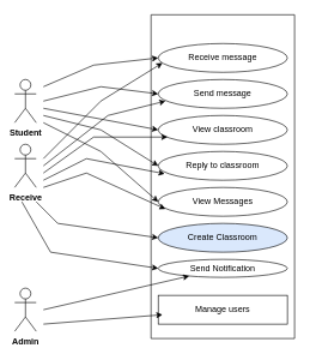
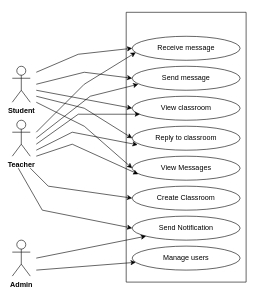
  <mxCell id="0" />
  <mxCell id="1" parent="0" />
  <mxCell id="2" value="" style="swimlane;startSize=0;" vertex="1" parent="1"><mxGeometry x="210" y="20" width="200" height="450" as="geometry" /></mxCell>
  <mxCell id="3" value="Receive message" style="ellipse;whiteSpace=wrap;html=1;" vertex="1" parent="2"><mxGeometry x="10" y="40" width="180" height="40" as="geometry" /></mxCell>
  <mxCell id="4" value="Send message" style="ellipse;whiteSpace=wrap;html=1;" vertex="1" parent="2"><mxGeometry x="10" y="90" width="180" height="40" as="geometry" /></mxCell>
  <mxCell id="5" value="View classroom" style="ellipse;whiteSpace=wrap;html=1;" vertex="1" parent="2"><mxGeometry x="10" y="140" width="180" height="40" as="geometry" /></mxCell>
  <mxCell id="6" value="Reply to classroom" style="ellipse;whiteSpace=wrap;html=1;" vertex="1" parent="2"><mxGeometry x="10" y="190" width="180" height="40" as="geometry" /></mxCell>
  <mxCell id="7" value="View Messages" style="ellipse;whiteSpace=wrap;html=1;" vertex="1" parent="2"><mxGeometry x="10" y="240" width="180" height="40" as="geometry" /></mxCell>
- <mxCell id="8" value="Create Classroom" style="ellipse;whiteSpace=wrap;html=1;fillColor=#dae8fc;" vertex="1" parent="2"><mxGeometry x="10" y="290" width="180" height="40" as="geometry" /></mxCell>
- <mxCell id="9" value="Send Notification" style="ellipse;whiteSpace=wrap;html=1;" vertex="1" parent="2"><mxGeometry x="10" y="340" width="180" height="25" as="geometry" /></mxCell>
- <mxCell id="10" value="Manage users" style="whiteSpace=wrap;html=1;rounded=0;" vertex="1" parent="2"><mxGeometry x="10" y="390" width="180" height="40" as="geometry" /></mxCell>
+ <mxCell id="8" value="Create Classroom" style="ellipse;whiteSpace=wrap;html=1;" vertex="1" parent="2"><mxGeometry x="10" y="290" width="180" height="40" as="geometry" /></mxCell>
+ <mxCell id="9" value="Send Notification" style="ellipse;whiteSpace=wrap;html=1;" vertex="1" parent="2"><mxGeometry x="10" y="340" width="180" height="40" as="geometry" /></mxCell>
+ <mxCell id="10" value="Manage users" style="ellipse;whiteSpace=wrap;html=1;" vertex="1" parent="2"><mxGeometry x="10" y="390" width="180" height="40" as="geometry" /></mxCell>
  <mxCell id="11" value="&lt;b&gt;Student&lt;/b&gt;" style="shape=umlActor;verticalLabelPosition=bottom;verticalAlign=top;html=1;" vertex="1" parent="1"><mxGeometry x="20" y="110" width="30" height="60" as="geometry" /></mxCell>
- <mxCell id="12" value="&lt;b&gt;Receive&lt;/b&gt;" style="shape=umlActor;verticalLabelPosition=bottom;verticalAlign=top;html=1;" vertex="1" parent="1"><mxGeometry x="20" y="200" width="30" height="60" as="geometry" /></mxCell>
+ <mxCell id="12" value="&lt;b&gt;Teacher&lt;/b&gt;" style="shape=umlActor;verticalLabelPosition=bottom;verticalAlign=top;html=1;" vertex="1" parent="1"><mxGeometry x="20" y="200" width="30" height="60" as="geometry" /></mxCell>
  <mxCell id="13" value="&lt;b&gt;Admin&lt;/b&gt;" style="shape=umlActor;verticalLabelPosition=bottom;verticalAlign=top;html=1;" vertex="1" parent="1"><mxGeometry x="20" y="400" width="30" height="60" as="geometry" /></mxCell>
  <mxCell id="14" value="" style="endArrow=classic;html=1;rounded=0;entryX=0;entryY=0.5;entryDx=0;entryDy=0;" edge="1" parent="1" target="3"><mxGeometry width="50" height="50" relative="1" as="geometry"><mxPoint x="60" y="120" as="sourcePoint" /><mxPoint x="110" y="70" as="targetPoint" /><Array as="points"><mxPoint x="130" y="90" /></Array></mxGeometry></mxCell>
  <mxCell id="15" value="" style="endArrow=classic;html=1;rounded=0;entryX=0;entryY=0.5;entryDx=0;entryDy=0;" edge="1" parent="1" target="4"><mxGeometry width="50" height="50" relative="1" as="geometry"><mxPoint x="60" y="140" as="sourcePoint" /><mxPoint x="140" y="110" as="targetPoint" /><Array as="points"><mxPoint x="140" y="120" /></Array></mxGeometry></mxCell>
  <mxCell id="16" value="" style="endArrow=classic;html=1;rounded=0;entryX=0;entryY=0.5;entryDx=0;entryDy=0;" edge="1" parent="1" target="6"><mxGeometry width="50" height="50" relative="1" as="geometry"><mxPoint x="60" y="160" as="sourcePoint" /><mxPoint x="130" y="160" as="targetPoint" /><Array as="points"><mxPoint x="140" y="180" /></Array></mxGeometry></mxCell>
  <mxCell id="17" value="" style="endArrow=classic;html=1;rounded=0;entryX=0;entryY=0.5;entryDx=0;entryDy=0;" edge="1" parent="1" target="7"><mxGeometry width="50" height="50" relative="1" as="geometry"><mxPoint x="60" y="170" as="sourcePoint" /><mxPoint x="140" y="200" as="targetPoint" /><Array as="points"><mxPoint x="140" y="210" /></Array></mxGeometry></mxCell>
  <mxCell id="18" value="" style="endArrow=classic;html=1;rounded=0;entryX=0.033;entryY=0.675;entryDx=0;entryDy=0;entryPerimeter=0;fillColor=#FC0A0A;" edge="1" parent="1" target="3"><mxGeometry width="50" height="50" relative="1" as="geometry"><mxPoint x="60" y="220" as="sourcePoint" /><mxPoint x="220" y="80" as="targetPoint" /><Array as="points"><mxPoint x="140" y="140" /></Array></mxGeometry></mxCell>
  <mxCell id="19" value="" style="endArrow=classic;html=1;rounded=0;" edge="1" parent="1" target="9"><mxGeometry width="50" height="50" relative="1" as="geometry"><mxPoint x="60" y="430" as="sourcePoint" /><mxPoint x="140" y="390" as="targetPoint" /></mxGeometry></mxCell>
  <mxCell id="20" value="" style="endArrow=classic;html=1;rounded=0;entryX=0;entryY=0.5;entryDx=0;entryDy=0;" edge="1" parent="1" target="5"><mxGeometry width="50" height="50" relative="1" as="geometry"><mxPoint x="60" y="150" as="sourcePoint" /><mxPoint x="120" y="120" as="targetPoint" /></mxGeometry></mxCell>
  <mxCell id="21" value="" style="endArrow=classic;html=1;rounded=0;entryX=0.056;entryY=0.75;entryDx=0;entryDy=0;entryPerimeter=0;" edge="1" parent="1" target="7"><mxGeometry width="50" height="50" relative="1" as="geometry"><mxPoint x="60" y="260" as="sourcePoint" /><mxPoint x="130" y="250" as="targetPoint" /><Array as="points"><mxPoint x="120" y="240" /></Array></mxGeometry></mxCell>
  <mxCell id="22" value="" style="endArrow=classic;html=1;rounded=0;entryX=0.05;entryY=0.775;entryDx=0;entryDy=0;entryPerimeter=0;" edge="1" parent="1" target="6"><mxGeometry width="50" height="50" relative="1" as="geometry"><mxPoint x="60" y="250" as="sourcePoint" /><mxPoint x="140" y="240" as="targetPoint" /><Array as="points"><mxPoint x="120" y="220" /></Array></mxGeometry></mxCell>
  <mxCell id="23" value="" style="endArrow=classic;html=1;rounded=0;entryX=0.072;entryY=0.75;entryDx=0;entryDy=0;entryPerimeter=0;" edge="1" parent="1" target="5"><mxGeometry width="50" height="50" relative="1" as="geometry"><mxPoint x="60" y="240" as="sourcePoint" /><mxPoint x="130" y="220" as="targetPoint" /><Array as="points"><mxPoint x="130" y="190" /></Array></mxGeometry></mxCell>
  <mxCell id="24" value="" style="endArrow=classic;html=1;rounded=0;entryX=0.056;entryY=0.75;entryDx=0;entryDy=0;entryPerimeter=0;" edge="1" parent="1" target="4"><mxGeometry width="50" height="50" relative="1" as="geometry"><mxPoint x="60" y="230" as="sourcePoint" /><mxPoint x="110" y="190" as="targetPoint" /><Array as="points"><mxPoint x="150" y="160" /></Array></mxGeometry></mxCell>
  <mxCell id="25" value="" style="endArrow=classic;html=1;rounded=0;entryX=0.033;entryY=0.675;entryDx=0;entryDy=0;entryPerimeter=0;" edge="1" parent="1" target="10"><mxGeometry width="50" height="50" relative="1" as="geometry"><mxPoint x="60" y="450" as="sourcePoint" /><mxPoint x="130" y="435" as="targetPoint" /></mxGeometry></mxCell>
  <mxCell id="26" value="" style="endArrow=classic;html=1;rounded=0;entryX=0;entryY=0.5;entryDx=0;entryDy=0;" edge="1" parent="1" target="9"><mxGeometry width="50" height="50" relative="1" as="geometry"><mxPoint x="30" y="280" as="sourcePoint" /><mxPoint x="120" y="330" as="targetPoint" /><Array as="points"><mxPoint x="70" y="350" /></Array></mxGeometry></mxCell>
  <mxCell id="27" value="" style="endArrow=classic;html=1;rounded=0;entryX=0;entryY=0.5;entryDx=0;entryDy=0;" edge="1" parent="1" target="8"><mxGeometry width="50" height="50" relative="1" as="geometry"><mxPoint x="50" y="280" as="sourcePoint" /><mxPoint x="110" y="270" as="targetPoint" /><Array as="points"><mxPoint x="80" y="310" /></Array></mxGeometry></mxCell>
